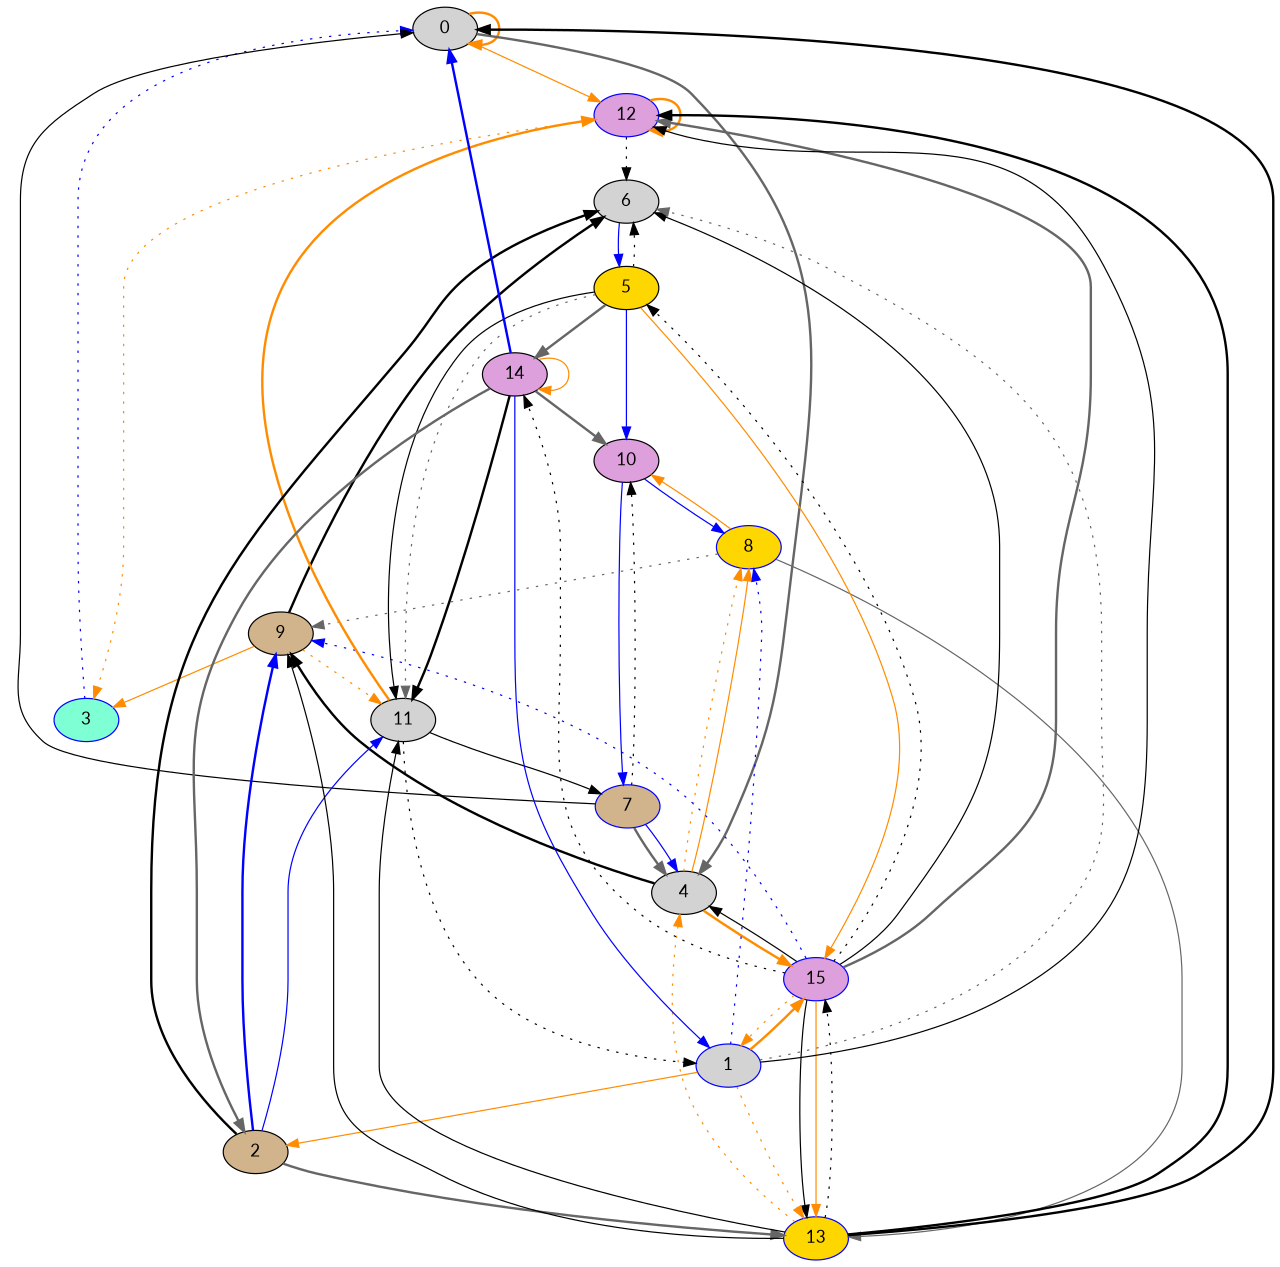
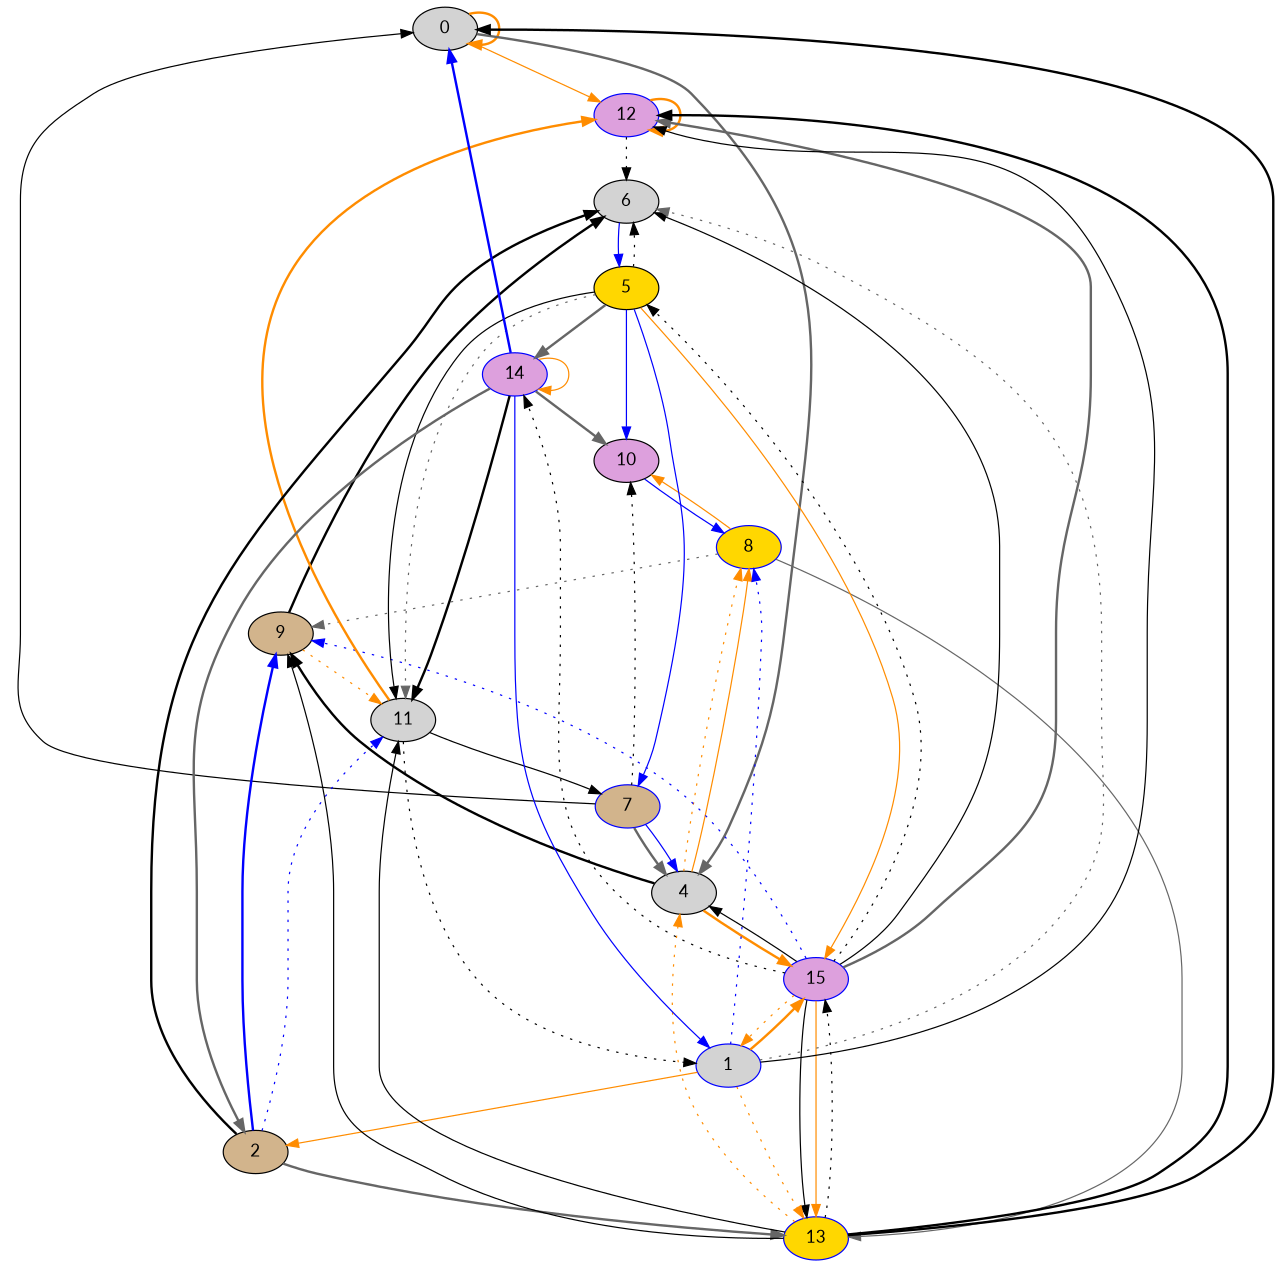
  digraph {
    fontname=Lato
    node [color=black fillcolor=lightgrey fontname=Lato style=filled]
    edge [color=black fontname=Lato style=solid]
    0
    12 [color=blue fillcolor=plum]
    4
-   3 [color=blue fillcolor=aquamarine]
    6
    9 [fillcolor=tan]
    8 [color=blue fillcolor=gold]
    15 [color=blue fillcolor=plum]
    11
    1 [color=blue]
    7 [color=blue fillcolor=tan]
    5 [fillcolor=gold]
    2 [fillcolor=tan]
    13 [color=blue fillcolor=gold]
    10 [fillcolor=plum]
-   14 [fillcolor=plum]
+   14 [color=blue fillcolor=plum]
    0 -> 0 [color=darkorange style=bold]
    0 -> 12 [color=darkorange]
    0 -> 4 [color=gray40 style=bold]
    12 -> 12 [color=darkorange style=bold]
-   12 -> 3 [color=darkorange style=dotted]
    12 -> 6 [style=dotted]
    4 -> 9 [style=bold]
    4 -> 8 [color=darkorange style=dotted]
    4 -> 8 [color=darkorange]
    4 -> 15 [color=darkorange style=bold]
-   3 -> 0 [color=blue style=dotted]
    6 -> 5 [color=blue]
-   9 -> 3 [color=darkorange]
    9 -> 6 [style=bold]
    9 -> 11 [color=darkorange style=dotted]
    8 -> 9 [color=gray40 style=dotted]
    8 -> 13 [color=gray40]
    8 -> 10 [color=darkorange]
    15 -> 12 [color=gray40 style=bold]
    15 -> 4
    15 -> 6
    15 -> 9 [color=blue style=dotted]
    15 -> 1 [color=darkorange style=dotted]
    15 -> 5 [style=dotted]
    15 -> 13
    15 -> 13 [color=darkorange]
    15 -> 14 [style=dotted]
    11 -> 12 [color=darkorange style=bold]
    11 -> 1 [style=dotted]
    11 -> 7
    1 -> 12
    1 -> 6 [color=gray40 style=dotted]
    1 -> 8 [color=blue style=dotted]
    1 -> 15 [color=darkorange style=bold]
    1 -> 2 [color=darkorange]
    1 -> 13 [color=darkorange style=dotted]
    7 -> 0
    7 -> 4 [color=gray40 style=bold]
    7 -> 4 [color=blue]
    7 -> 10 [style=dotted]
    5 -> 6 [style=dotted]
    5 -> 15 [color=darkorange]
    5 -> 11
    5 -> 11 [color=gray40 style=dotted]
    5 -> 10 [color=blue]
    5 -> 14 [color=gray40 style=bold]
    2 -> 6 [style=bold]
    2 -> 9 [color=blue style=bold]
-   2 -> 11 [color=blue]
+   2 -> 11 [color=blue style=dotted]
    2 -> 13 [color=gray40 style=bold]
    13 -> 0 [style=bold]
    13 -> 12 [style=bold]
    13 -> 4 [color=darkorange style=dotted]
    13 -> 9
    13 -> 15 [style=dotted]
    13 -> 11
    10 -> 8 [color=blue]
-   10 -> 7 [color=blue]
+   5 -> 7 [color=blue]
    14 -> 0 [color=blue style=bold]
    14 -> 11 [style=bold]
    14 -> 1 [color=blue]
    14 -> 2 [color=gray40 style=bold]
    14 -> 10 [color=gray40 style=bold]
    14 -> 14 [color=darkorange]
  }
